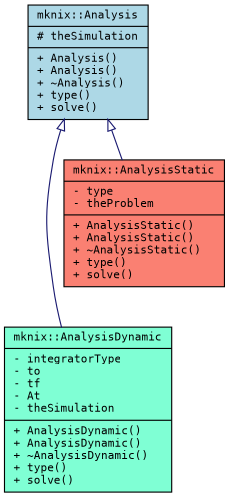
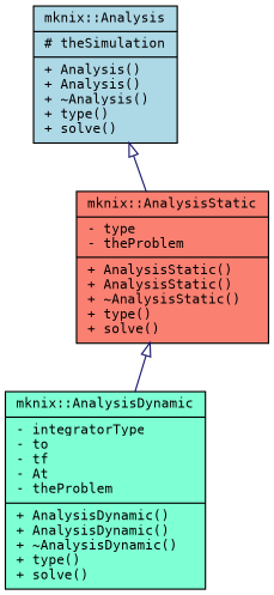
  digraph {
    fontname="DejaVu Sans Mono"
    node [color=black fontname="DejaVu Sans Mono" fontsize=10 shape=record style=filled]
    edge [arrowtail=empty color=midnightblue dir=back fontname="DejaVu Sans Mono" fontsize=10 labelfontname="FreeSans.ttf" labelfontsize=10 style=solid]
    n1 [fillcolor=lightblue fontcolor=black height=0.2 label="{mknix::Analysis\n|# theSimulation\l|+ Analysis()\l+ Analysis()\l+ ~Analysis()\l+ type()\l+ solve()\l}" width=0.4]
-   n2 [fillcolor=aquamarine height=0.2 label="{mknix::AnalysisDynamic\n|- integratorType\l- to\l- tf\l- At\l- theSimulation\l|+ AnalysisDynamic()\l+ AnalysisDynamic()\l+ ~AnalysisDynamic()\l+ type()\l+ solve()\l}" width=0.4]
+   n2 [fillcolor=aquamarine height=0.2 label="{mknix::AnalysisDynamic\n|- integratorType\l- to\l- tf\l- At\l- theProblem\l|+ AnalysisDynamic()\l+ AnalysisDynamic()\l+ ~AnalysisDynamic()\l+ type()\l+ solve()\l}" width=0.4]
    n3 [fillcolor=salmon height=0.2 label="{mknix::AnalysisStatic\n|- type\l- theProblem\l|+ AnalysisStatic()\l+ AnalysisStatic()\l+ ~AnalysisStatic()\l+ type()\l+ solve()\l}" width=0.4]
-   n1 -> n2
+   n3 -> n2
    n1 -> n3
  }
